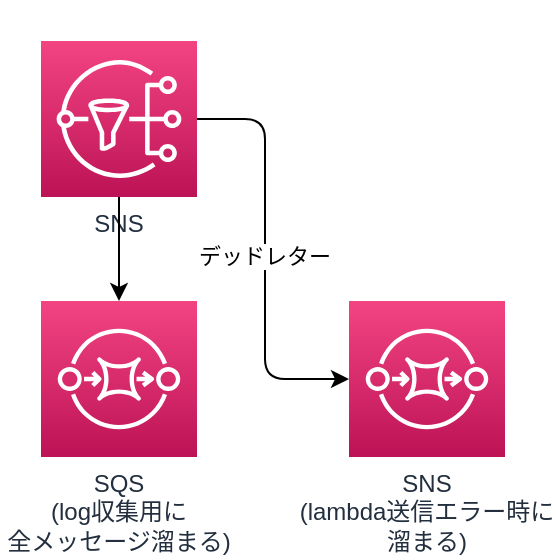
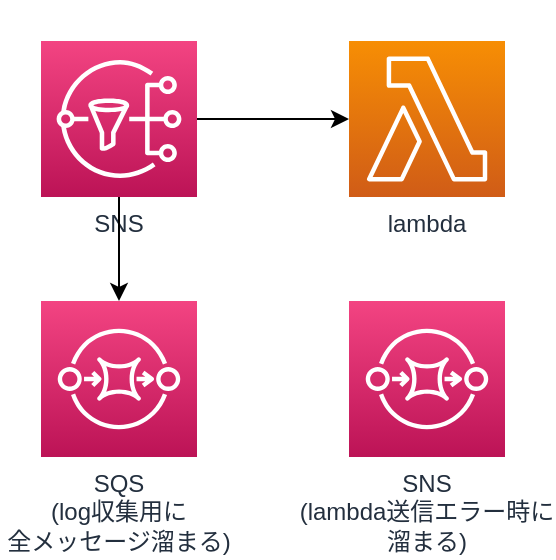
  <mxCell id="0" />
  <mxCell id="1" parent="0" />
+ <mxCell id="2" value="lambda" style="outlineConnect=0;fontColor=#232F3E;gradientColor=#F78E04;gradientDirection=north;fillColor=#D05C17;strokeColor=#ffffff;dashed=0;verticalLabelPosition=bottom;verticalAlign=top;align=center;html=1;fontSize=12;fontStyle=0;aspect=fixed;shape=mxgraph.aws4.resourceIcon;resIcon=mxgraph.aws4.lambda;" parent="1" vertex="1"><mxGeometry x="174" y="20" width="78" height="78" as="geometry" /></mxCell>
+ <mxCell id="3" value="" style="endArrow=classic;html=1;" parent="1" source="4" target="2" edge="1"><mxGeometry width="50" height="50" relative="1" as="geometry"><mxPoint x="100" y="59" as="sourcePoint" /><mxPoint x="162" y="63" as="targetPoint" /></mxGeometry></mxCell>
  <mxCell id="4" value="SNS" style="outlineConnect=0;fontColor=#232F3E;gradientColor=#F34482;gradientDirection=north;fillColor=#BC1356;strokeColor=#ffffff;dashed=0;verticalLabelPosition=bottom;verticalAlign=top;align=center;html=1;fontSize=12;fontStyle=0;aspect=fixed;shape=mxgraph.aws4.resourceIcon;resIcon=mxgraph.aws4.sns;" parent="1" vertex="1"><mxGeometry x="20" y="20" width="78" height="78" as="geometry" /></mxCell>
  <mxCell id="5" value="SNS&lt;br&gt;(lambda送信エラー時に&lt;br&gt;溜まる)" style="outlineConnect=0;fontColor=#232F3E;gradientColor=#F34482;gradientDirection=north;fillColor=#BC1356;strokeColor=#ffffff;dashed=0;verticalLabelPosition=bottom;verticalAlign=top;align=center;html=1;fontSize=12;fontStyle=0;aspect=fixed;shape=mxgraph.aws4.resourceIcon;resIcon=mxgraph.aws4.sqs;" parent="1" vertex="1"><mxGeometry x="174" y="150" width="78" height="78" as="geometry" /></mxCell>
- <mxCell id="6" value="デッドレター" style="endArrow=classic;html=1;edgeStyle=orthogonalEdgeStyle;" parent="1" source="4" target="5" edge="1"><mxGeometry width="50" height="50" relative="1" as="geometry"><mxPoint x="108" y="69" as="sourcePoint" /><mxPoint x="184" y="69" as="targetPoint" /><Array as="points"><mxPoint x="132" y="59" /><mxPoint x="132" y="189" /></Array></mxGeometry></mxCell>
  <mxCell id="7" value="SQS&lt;br&gt;(log収集用に&lt;br&gt;全メッセージ溜まる)" style="outlineConnect=0;fontColor=#232F3E;gradientColor=#F34482;gradientDirection=north;fillColor=#BC1356;strokeColor=#ffffff;dashed=0;verticalLabelPosition=bottom;verticalAlign=top;align=center;html=1;fontSize=12;fontStyle=0;aspect=fixed;shape=mxgraph.aws4.resourceIcon;resIcon=mxgraph.aws4.sqs;" parent="1" vertex="1"><mxGeometry x="20" y="150" width="78" height="78" as="geometry" /></mxCell>
  <mxCell id="8" value="" style="endArrow=classic;html=1;" parent="1" source="4" target="7" edge="1"><mxGeometry width="50" height="50" relative="1" as="geometry"><mxPoint x="32" y="70" as="sourcePoint" /><mxPoint x="62" y="160" as="targetPoint" /></mxGeometry></mxCell>
